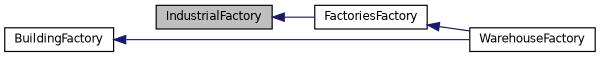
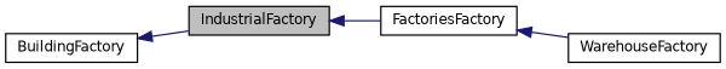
  digraph {
    rankdir=LR
    node [color=black fillcolor=white fontname=Helvetica fontsize=10 shape=record style=filled]
    edge [color=midnightblue dir=back fontname=Helvetica fontsize=10 labelfontname=Helvetica labelfontsize=10 style=solid]
    n1 [fillcolor=grey75 fontcolor=black height=0.2 label=IndustrialFactory width=0.4]
    n2 [height=0.2 label=FactoriesFactory width=0.4]
    n3 [height=0.2 label=WarehouseFactory width=0.4]
    n4 [height=0.2 label=BuildingFactory width=0.4]
    n1 -> n2
    n2 -> n3
-   n4 -> n3
+   n4 -> n1
  }
